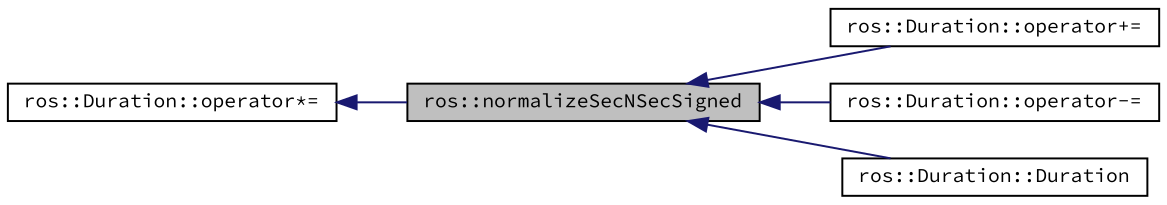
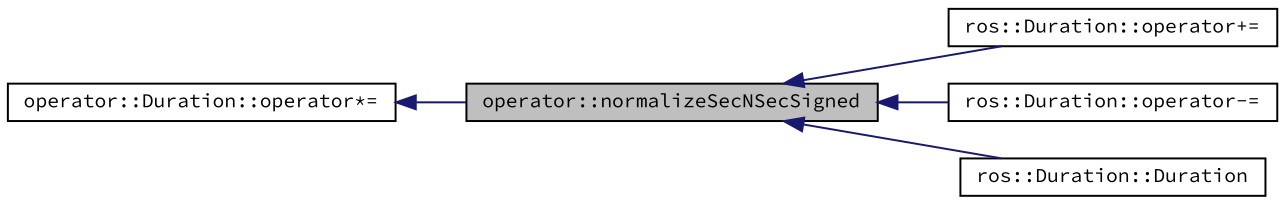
  digraph {
    fontname="Source Code Pro"
    rankdir=LR
    node [color=black fillcolor=white fontname="Source Code Pro" fontsize=10 shape=record style=filled]
    edge [color=midnightblue dir=back fontname="Source Code Pro" fontsize=10 labelfontname=Helvetica labelfontsize=10 style=solid]
-   n1 [fillcolor=grey75 fontcolor=black height=0.2 label="ros::normalizeSecNSecSigned" width=0.4]
+   n1 [fillcolor=grey75 fontcolor=black height=0.2 label="operator::normalizeSecNSecSigned" width=0.4]
    n2 [height=0.2 label="ros::Duration::operator+=" width=0.4]
    n3 [height=0.2 label="ros::Duration::operator-=" width=0.4]
    n4 [height=0.2 label="ros::Duration::Duration" width=0.4]
-   n5 [height=0.2 label="ros::Duration::operator*=" width=0.4]
+   n5 [height=0.2 label="operator::Duration::operator*=" width=0.4]
    n1 -> n2
    n1 -> n3
    n1 -> n4
    n5 -> n1
  }
